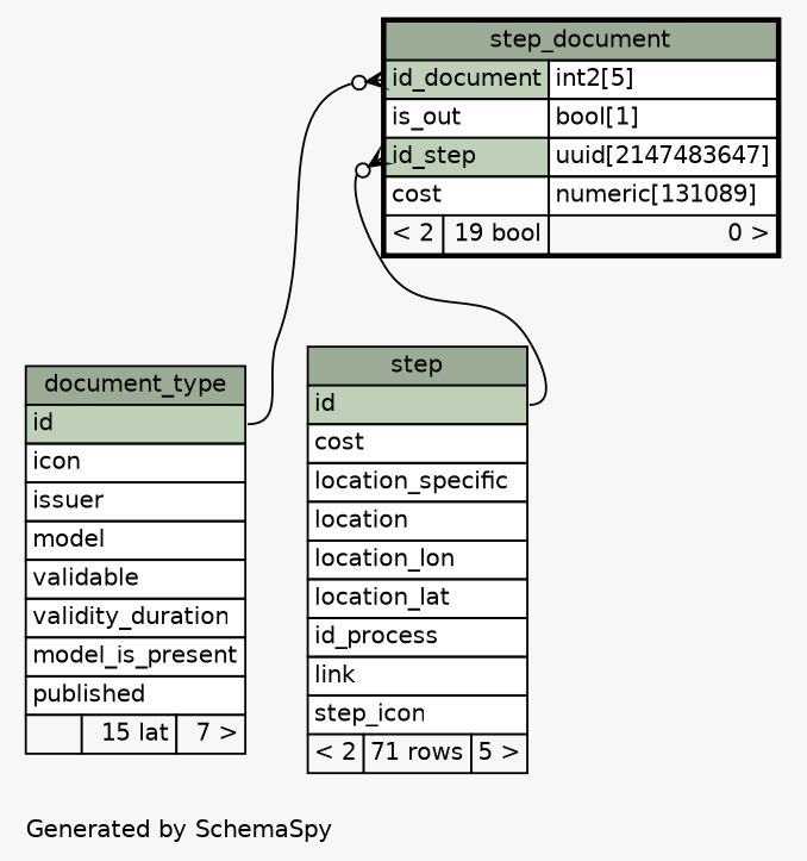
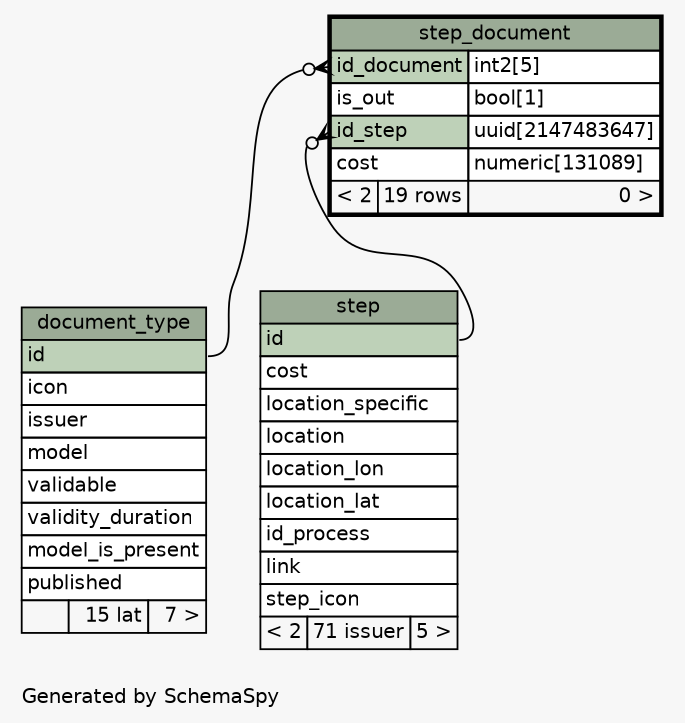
  digraph {
    bgcolor="#f7f7f7"
    fontname=Helvetica
    fontsize=11
    label="\nGenerated by SchemaSpy"
    labeljust=l
    nodesep=0.18
    rankdir=TB
    ranksep=0.46
    node [fontname=Helvetica fontsize=11 shape=plaintext]
    edge [arrowhead=none arrowsize=0.8 arrowtail=crowodot dir=back headport="id:e"]
-   n1 [label=<     <TABLE BORDER="2" CELLBORDER="1" CELLSPACING="0" BGCOLOR="#ffffff">       <TR><TD COLSPAN="3" BGCOLOR="#9bab96" ALIGN="CENTER">step_document</TD></TR>       <TR><TD PORT="id_document" COLSPAN="2" BGCOLOR="#bed1b8" ALIGN="LEFT">id_document</TD><TD PORT="id_document.type" ALIGN="LEFT">int2[5]</TD></TR>       <TR><TD PORT="is_out" COLSPAN="2" ALIGN="LEFT">is_out</TD><TD PORT="is_out.type" ALIGN="LEFT">bool[1]</TD></TR>       <TR><TD PORT="id_step" COLSPAN="2" BGCOLOR="#bed1b8" ALIGN="LEFT">id_step</TD><TD PORT="id_step.type" ALIGN="LEFT">uuid[2147483647]</TD></TR>       <TR><TD PORT="cost" COLSPAN="2" ALIGN="LEFT">cost</TD><TD PORT="cost.type" ALIGN="LEFT">numeric[131089]</TD></TR>       <TR><TD ALIGN="LEFT" BGCOLOR="#f7f7f7">&lt; 2</TD><TD ALIGN="RIGHT" BGCOLOR="#f7f7f7">19 bool</TD><TD ALIGN="RIGHT" BGCOLOR="#f7f7f7">0 &gt;</TD></TR>     </TABLE>>]
+   n1 [label=<     <TABLE BORDER="2" CELLBORDER="1" CELLSPACING="0" BGCOLOR="#ffffff">       <TR><TD COLSPAN="3" BGCOLOR="#9bab96" ALIGN="CENTER">step_document</TD></TR>       <TR><TD PORT="id_document" COLSPAN="2" BGCOLOR="#bed1b8" ALIGN="LEFT">id_document</TD><TD PORT="id_document.type" ALIGN="LEFT">int2[5]</TD></TR>       <TR><TD PORT="is_out" COLSPAN="2" ALIGN="LEFT">is_out</TD><TD PORT="is_out.type" ALIGN="LEFT">bool[1]</TD></TR>       <TR><TD PORT="id_step" COLSPAN="2" BGCOLOR="#bed1b8" ALIGN="LEFT">id_step</TD><TD PORT="id_step.type" ALIGN="LEFT">uuid[2147483647]</TD></TR>       <TR><TD PORT="cost" COLSPAN="2" ALIGN="LEFT">cost</TD><TD PORT="cost.type" ALIGN="LEFT">numeric[131089]</TD></TR>       <TR><TD ALIGN="LEFT" BGCOLOR="#f7f7f7">&lt; 2</TD><TD ALIGN="RIGHT" BGCOLOR="#f7f7f7">19 rows</TD><TD ALIGN="RIGHT" BGCOLOR="#f7f7f7">0 &gt;</TD></TR>     </TABLE>>]
    n2 [label=<     <TABLE BORDER="0" CELLBORDER="1" CELLSPACING="0" BGCOLOR="#ffffff">       <TR><TD COLSPAN="3" BGCOLOR="#9bab96" ALIGN="CENTER">document_type</TD></TR>       <TR><TD PORT="id" COLSPAN="3" BGCOLOR="#bed1b8" ALIGN="LEFT">id</TD></TR>       <TR><TD PORT="icon" COLSPAN="3" ALIGN="LEFT">icon</TD></TR>       <TR><TD PORT="issuer" COLSPAN="3" ALIGN="LEFT">issuer</TD></TR>       <TR><TD PORT="model" COLSPAN="3" ALIGN="LEFT">model</TD></TR>       <TR><TD PORT="validable" COLSPAN="3" ALIGN="LEFT">validable</TD></TR>       <TR><TD PORT="validity_duration" COLSPAN="3" ALIGN="LEFT">validity_duration</TD></TR>       <TR><TD PORT="model_is_present" COLSPAN="3" ALIGN="LEFT">model_is_present</TD></TR>       <TR><TD PORT="published" COLSPAN="3" ALIGN="LEFT">published</TD></TR>       <TR><TD ALIGN="LEFT" BGCOLOR="#f7f7f7">  </TD><TD ALIGN="RIGHT" BGCOLOR="#f7f7f7">15 lat</TD><TD ALIGN="RIGHT" BGCOLOR="#f7f7f7">7 &gt;</TD></TR>     </TABLE>>]
-   n3 [label=<     <TABLE BORDER="0" CELLBORDER="1" CELLSPACING="0" BGCOLOR="#ffffff">       <TR><TD COLSPAN="3" BGCOLOR="#9bab96" ALIGN="CENTER">step</TD></TR>       <TR><TD PORT="id" COLSPAN="3" BGCOLOR="#bed1b8" ALIGN="LEFT">id</TD></TR>       <TR><TD PORT="cost" COLSPAN="3" ALIGN="LEFT">cost</TD></TR>       <TR><TD PORT="location_specific" COLSPAN="3" ALIGN="LEFT">location_specific</TD></TR>       <TR><TD PORT="location" COLSPAN="3" ALIGN="LEFT">location</TD></TR>       <TR><TD PORT="location_lon" COLSPAN="3" ALIGN="LEFT">location_lon</TD></TR>       <TR><TD PORT="location_lat" COLSPAN="3" ALIGN="LEFT">location_lat</TD></TR>       <TR><TD PORT="id_process" COLSPAN="3" ALIGN="LEFT">id_process</TD></TR>       <TR><TD PORT="link" COLSPAN="3" ALIGN="LEFT">link</TD></TR>       <TR><TD PORT="step_icon" COLSPAN="3" ALIGN="LEFT">step_icon</TD></TR>       <TR><TD ALIGN="LEFT" BGCOLOR="#f7f7f7">&lt; 2</TD><TD ALIGN="RIGHT" BGCOLOR="#f7f7f7">71 rows</TD><TD ALIGN="RIGHT" BGCOLOR="#f7f7f7">5 &gt;</TD></TR>     </TABLE>>]
+   n3 [label=<     <TABLE BORDER="0" CELLBORDER="1" CELLSPACING="0" BGCOLOR="#ffffff">       <TR><TD COLSPAN="3" BGCOLOR="#9bab96" ALIGN="CENTER">step</TD></TR>       <TR><TD PORT="id" COLSPAN="3" BGCOLOR="#bed1b8" ALIGN="LEFT">id</TD></TR>       <TR><TD PORT="cost" COLSPAN="3" ALIGN="LEFT">cost</TD></TR>       <TR><TD PORT="location_specific" COLSPAN="3" ALIGN="LEFT">location_specific</TD></TR>       <TR><TD PORT="location" COLSPAN="3" ALIGN="LEFT">location</TD></TR>       <TR><TD PORT="location_lon" COLSPAN="3" ALIGN="LEFT">location_lon</TD></TR>       <TR><TD PORT="location_lat" COLSPAN="3" ALIGN="LEFT">location_lat</TD></TR>       <TR><TD PORT="id_process" COLSPAN="3" ALIGN="LEFT">id_process</TD></TR>       <TR><TD PORT="link" COLSPAN="3" ALIGN="LEFT">link</TD></TR>       <TR><TD PORT="step_icon" COLSPAN="3" ALIGN="LEFT">step_icon</TD></TR>       <TR><TD ALIGN="LEFT" BGCOLOR="#f7f7f7">&lt; 2</TD><TD ALIGN="RIGHT" BGCOLOR="#f7f7f7">71 issuer</TD><TD ALIGN="RIGHT" BGCOLOR="#f7f7f7">5 &gt;</TD></TR>     </TABLE>>]
    n1 -> n2 [tailport="id_document:w"]
    n1 -> n3 [tailport="id_step:w"]
  }
